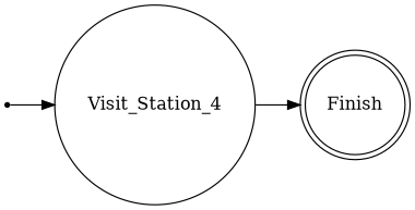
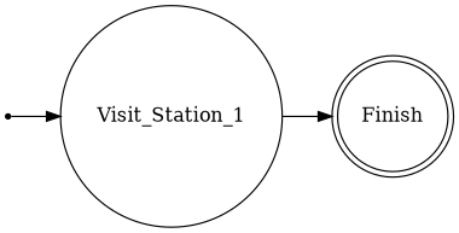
  digraph {
    rankdir=LR
    n1 [label=Finish shape=doublecircle]
    n2 [label=Start shape=point]
-   n3 [label=Visit_Station_4 shape=circle]
+   n3 [label=Visit_Station_1 shape=circle]
    n2 -> n3
    n3 -> n1
  }
